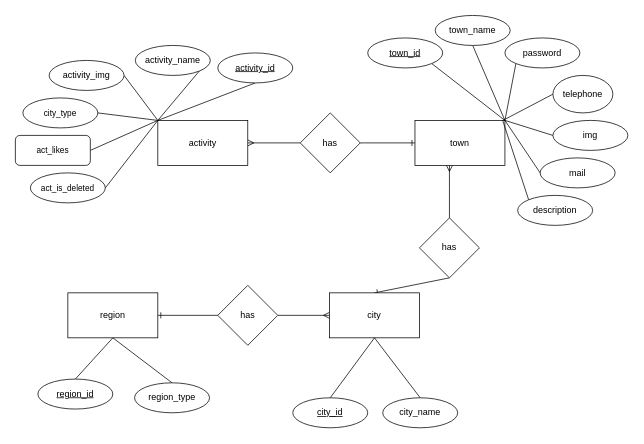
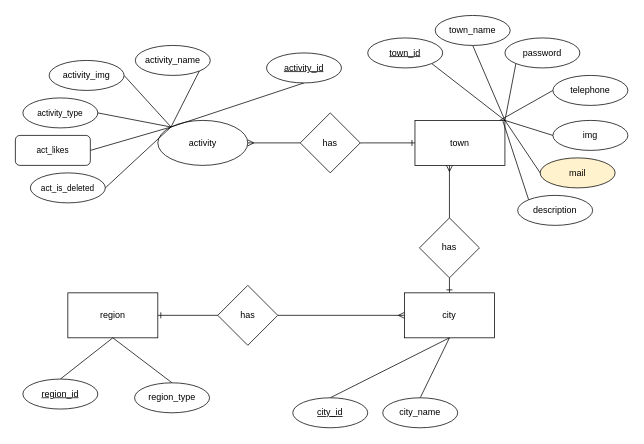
  <mxCell id="0" />
  <mxCell id="1" parent="0" />
  <mxCell id="2" value="" style="edgeStyle=orthogonalEdgeStyle;rounded=0;orthogonalLoop=1;jettySize=auto;html=1;startArrow=ERone;startFill=0;endArrow=none;endFill=0;" edge="1" parent="1" source="3" target="5"><mxGeometry relative="1" as="geometry" /></mxCell>
  <mxCell id="3" value="region" style="whiteSpace=wrap;html=1;" vertex="1" parent="1"><mxGeometry x="90" y="390" width="120" height="60" as="geometry" /></mxCell>
  <mxCell id="4" value="" style="edgeStyle=orthogonalEdgeStyle;rounded=0;orthogonalLoop=1;jettySize=auto;html=1;endArrow=ERmany;endFill=0;" edge="1" parent="1" source="5" target="7"><mxGeometry relative="1" as="geometry" /></mxCell>
  <mxCell id="5" value="has" style="rhombus;whiteSpace=wrap;html=1;" vertex="1" parent="1"><mxGeometry x="290" y="380" width="80" height="80" as="geometry" /></mxCell>
  <mxCell id="6" style="edgeStyle=none;shape=connector;rounded=0;orthogonalLoop=1;jettySize=auto;html=1;exitX=0.5;exitY=0;exitDx=0;exitDy=0;entryX=0.5;entryY=1;entryDx=0;entryDy=0;labelBackgroundColor=default;strokeColor=default;fontFamily=Helvetica;fontSize=11;fontColor=default;endArrow=none;endFill=0;startArrow=ERone;startFill=0;" edge="1" parent="1" source="7" target="9"><mxGeometry relative="1" as="geometry" /></mxCell>
- <mxCell id="7" value="city" style="whiteSpace=wrap;html=1;" vertex="1" parent="1"><mxGeometry x="439" y="390" width="120" height="60" as="geometry" /></mxCell>
+ <mxCell id="7" value="city" style="whiteSpace=wrap;html=1;" vertex="1" parent="1"><mxGeometry x="539" y="390" width="120" height="60" as="geometry" /></mxCell>
  <mxCell id="8" value="" style="edgeStyle=orthogonalEdgeStyle;rounded=0;orthogonalLoop=1;jettySize=auto;html=1;endArrow=ERmany;endFill=0;exitX=0.5;exitY=0;exitDx=0;exitDy=0;" edge="1" parent="1" source="9" target="11"><mxGeometry relative="1" as="geometry"><mxPoint x="593" y="280" as="sourcePoint" /><Array as="points"><mxPoint x="599" y="250" /><mxPoint x="599" y="250" /></Array></mxGeometry></mxCell>
  <mxCell id="9" value="has" style="rhombus;whiteSpace=wrap;html=1;" vertex="1" parent="1"><mxGeometry x="559" y="290" width="80" height="80" as="geometry" /></mxCell>
  <mxCell id="10" value="" style="edgeStyle=none;shape=connector;rounded=0;orthogonalLoop=1;jettySize=auto;html=1;labelBackgroundColor=default;strokeColor=default;fontFamily=Helvetica;fontSize=11;fontColor=default;endArrow=none;endFill=0;startArrow=ERone;startFill=0;" edge="1" parent="1" source="11" target="26"><mxGeometry relative="1" as="geometry" /></mxCell>
  <mxCell id="11" value="town" style="whiteSpace=wrap;html=1;" vertex="1" parent="1"><mxGeometry x="553" y="160" width="120" height="60" as="geometry" /></mxCell>
  <mxCell id="12" style="edgeStyle=none;shape=connector;rounded=0;orthogonalLoop=1;jettySize=auto;html=1;exitX=1;exitY=1;exitDx=0;exitDy=0;labelBackgroundColor=default;strokeColor=default;fontFamily=Helvetica;fontSize=11;fontColor=default;endArrow=none;endFill=0;entryX=1;entryY=0;entryDx=0;entryDy=0;" edge="1" parent="1" source="13" target="11"><mxGeometry relative="1" as="geometry"><mxPoint x="609" y="170" as="targetPoint" /><mxPoint x="540" y="100" as="sourcePoint" /></mxGeometry></mxCell>
  <mxCell id="13" value="town_id" style="ellipse;whiteSpace=wrap;html=1;align=center;fontStyle=4;" vertex="1" parent="1"><mxGeometry x="490" y="50" width="100" height="40" as="geometry" /></mxCell>
  <mxCell id="14" style="edgeStyle=none;shape=connector;rounded=0;orthogonalLoop=1;jettySize=auto;html=1;exitX=0.5;exitY=0;exitDx=0;exitDy=0;labelBackgroundColor=default;strokeColor=default;fontFamily=Helvetica;fontSize=11;fontColor=default;endArrow=none;endFill=0;entryX=0.5;entryY=1;entryDx=0;entryDy=0;" edge="1" parent="1" source="15" target="7"><mxGeometry relative="1" as="geometry"><mxPoint x="689" y="380" as="targetPoint" /></mxGeometry></mxCell>
  <mxCell id="15" value="city_id" style="ellipse;whiteSpace=wrap;html=1;align=center;fontStyle=4;" vertex="1" parent="1"><mxGeometry x="390" y="530" width="100" height="40" as="geometry" /></mxCell>
  <mxCell id="16" style="edgeStyle=none;shape=connector;rounded=0;orthogonalLoop=1;jettySize=auto;html=1;exitX=0.5;exitY=0;exitDx=0;exitDy=0;entryX=0.5;entryY=1;entryDx=0;entryDy=0;labelBackgroundColor=default;strokeColor=default;fontFamily=Helvetica;fontSize=11;fontColor=default;endArrow=none;endFill=0;" edge="1" parent="1" source="17" target="3"><mxGeometry relative="1" as="geometry" /></mxCell>
- <mxCell id="17" value="region_id" style="ellipse;whiteSpace=wrap;html=1;align=center;fontStyle=4;" vertex="1" parent="1"><mxGeometry x="50" y="505" width="100" height="40" as="geometry" /></mxCell>
+ <mxCell id="17" value="region_id" style="ellipse;whiteSpace=wrap;html=1;align=center;fontStyle=4;" vertex="1" parent="1"><mxGeometry x="30" y="505" width="100" height="40" as="geometry" /></mxCell>
  <mxCell id="18" style="edgeStyle=none;shape=connector;rounded=0;orthogonalLoop=1;jettySize=auto;html=1;exitX=0.5;exitY=0;exitDx=0;exitDy=0;labelBackgroundColor=default;strokeColor=default;fontFamily=Helvetica;fontSize=11;fontColor=default;endArrow=none;endFill=0;entryX=0.5;entryY=1;entryDx=0;entryDy=0;" edge="1" parent="1" source="19" target="3"><mxGeometry relative="1" as="geometry"><mxPoint x="469" y="570" as="targetPoint" /></mxGeometry></mxCell>
  <mxCell id="19" value="region_type" style="ellipse;whiteSpace=wrap;html=1;align=center;" vertex="1" parent="1"><mxGeometry x="179" y="510" width="100" height="40" as="geometry" /></mxCell>
  <mxCell id="20" style="edgeStyle=none;shape=connector;rounded=0;orthogonalLoop=1;jettySize=auto;html=1;exitX=0.5;exitY=0;exitDx=0;exitDy=0;labelBackgroundColor=default;strokeColor=default;fontFamily=Helvetica;fontSize=11;fontColor=default;endArrow=none;endFill=0;" edge="1" parent="1" source="15" target="15"><mxGeometry relative="1" as="geometry" /></mxCell>
  <mxCell id="21" style="edgeStyle=none;shape=connector;rounded=0;orthogonalLoop=1;jettySize=auto;html=1;exitX=0.5;exitY=0;exitDx=0;exitDy=0;entryX=0.5;entryY=1;entryDx=0;entryDy=0;labelBackgroundColor=default;strokeColor=default;fontFamily=Helvetica;fontSize=11;fontColor=default;endArrow=none;endFill=0;" edge="1" parent="1" source="22" target="7"><mxGeometry relative="1" as="geometry" /></mxCell>
  <mxCell id="22" value="city_name" style="ellipse;whiteSpace=wrap;html=1;align=center;" vertex="1" parent="1"><mxGeometry x="510" y="530" width="100" height="40" as="geometry" /></mxCell>
  <mxCell id="23" style="edgeStyle=none;shape=connector;rounded=0;orthogonalLoop=1;jettySize=auto;html=1;exitX=0.5;exitY=1;exitDx=0;exitDy=0;entryX=1;entryY=0;entryDx=0;entryDy=0;labelBackgroundColor=default;strokeColor=default;fontFamily=Helvetica;fontSize=11;fontColor=default;endArrow=none;endFill=0;" edge="1" parent="1" source="24" target="11"><mxGeometry relative="1" as="geometry" /></mxCell>
  <mxCell id="24" value="town_name" style="ellipse;whiteSpace=wrap;html=1;align=center;" vertex="1" parent="1"><mxGeometry x="580" y="20" width="100" height="40" as="geometry" /></mxCell>
  <mxCell id="25" value="" style="edgeStyle=none;shape=connector;rounded=0;orthogonalLoop=1;jettySize=auto;html=1;labelBackgroundColor=default;strokeColor=default;fontFamily=Helvetica;fontSize=11;fontColor=default;endArrow=ERmany;endFill=0;" edge="1" parent="1" source="26" target="27"><mxGeometry relative="1" as="geometry" /></mxCell>
  <mxCell id="26" value="has" style="rhombus;whiteSpace=wrap;html=1;" vertex="1" parent="1"><mxGeometry x="400" y="150" width="80" height="80" as="geometry" /></mxCell>
- <mxCell id="27" value="activity" style="whiteSpace=wrap;html=1;" vertex="1" parent="1"><mxGeometry x="210" y="160" width="120" height="60" as="geometry" /></mxCell>
+ <mxCell id="27" value="activity" style="ellipse;whiteSpace=wrap;html=1;" vertex="1" parent="1"><mxGeometry x="210" y="160" width="120" height="60" as="geometry" /></mxCell>
  <mxCell id="28" style="edgeStyle=none;shape=connector;rounded=0;orthogonalLoop=1;jettySize=auto;html=1;exitX=0.5;exitY=1;exitDx=0;exitDy=0;entryX=0;entryY=0;entryDx=0;entryDy=0;labelBackgroundColor=default;strokeColor=default;fontFamily=Helvetica;fontSize=11;fontColor=default;endArrow=none;endFill=0;" edge="1" parent="1" source="29" target="27"><mxGeometry relative="1" as="geometry" /></mxCell>
- <mxCell id="29" value="activity_id" style="ellipse;whiteSpace=wrap;html=1;align=center;fontStyle=4;" vertex="1" parent="1"><mxGeometry x="290" y="70" width="100" height="40" as="geometry" /></mxCell>
+ <mxCell id="29" value="activity_id" style="ellipse;whiteSpace=wrap;html=1;align=center;fontStyle=4;" vertex="1" parent="1"><mxGeometry x="355" y="70" width="100" height="40" as="geometry" /></mxCell>
  <mxCell id="30" style="edgeStyle=none;shape=connector;rounded=0;orthogonalLoop=1;jettySize=auto;html=1;exitX=1;exitY=0.5;exitDx=0;exitDy=0;entryX=0;entryY=0;entryDx=0;entryDy=0;labelBackgroundColor=default;strokeColor=default;fontFamily=Helvetica;fontSize=11;fontColor=default;endArrow=none;endFill=0;" edge="1" parent="1" source="31" target="27"><mxGeometry relative="1" as="geometry" /></mxCell>
  <mxCell id="31" value="activity_img" style="ellipse;whiteSpace=wrap;html=1;align=center;" vertex="1" parent="1"><mxGeometry x="65" y="80" width="100" height="40" as="geometry" /></mxCell>
  <mxCell id="32" style="edgeStyle=none;shape=connector;rounded=0;orthogonalLoop=1;jettySize=auto;html=1;exitX=1;exitY=1;exitDx=0;exitDy=0;entryX=0;entryY=0;entryDx=0;entryDy=0;labelBackgroundColor=default;strokeColor=default;fontFamily=Helvetica;fontSize=11;fontColor=default;endArrow=none;endFill=0;" edge="1" parent="1" source="33" target="27"><mxGeometry relative="1" as="geometry" /></mxCell>
  <mxCell id="33" value="activity_name" style="ellipse;whiteSpace=wrap;html=1;align=center;" vertex="1" parent="1"><mxGeometry x="180" y="60" width="100" height="40" as="geometry" /></mxCell>
  <mxCell id="34" style="edgeStyle=none;shape=connector;rounded=0;orthogonalLoop=1;jettySize=auto;html=1;exitX=1;exitY=0.5;exitDx=0;exitDy=0;labelBackgroundColor=default;strokeColor=default;fontFamily=Helvetica;fontSize=11;fontColor=default;endArrow=none;endFill=0;entryX=0;entryY=0;entryDx=0;entryDy=0;" edge="1" parent="1" source="35" target="27"><mxGeometry relative="1" as="geometry"><mxPoint x="270" y="170" as="targetPoint" /></mxGeometry></mxCell>
- <mxCell id="35" value="city_type" style="ellipse;whiteSpace=wrap;html=1;align=center;fontFamily=Helvetica;fontSize=11;fontColor=default;" vertex="1" parent="1"><mxGeometry x="30" y="130" width="100" height="40" as="geometry" /></mxCell>
+ <mxCell id="35" value="activity_type" style="ellipse;whiteSpace=wrap;html=1;align=center;fontFamily=Helvetica;fontSize=11;fontColor=default;" vertex="1" parent="1"><mxGeometry x="30" y="130" width="100" height="40" as="geometry" /></mxCell>
  <mxCell id="36" style="edgeStyle=none;shape=connector;rounded=0;orthogonalLoop=1;jettySize=auto;html=1;exitX=1;exitY=0.5;exitDx=0;exitDy=0;entryX=0;entryY=0;entryDx=0;entryDy=0;labelBackgroundColor=default;strokeColor=default;fontFamily=Helvetica;fontSize=11;fontColor=default;endArrow=none;endFill=0;" edge="1" parent="1" source="37" target="27"><mxGeometry relative="1" as="geometry" /></mxCell>
  <mxCell id="37" value="act_is_deleted" style="ellipse;whiteSpace=wrap;html=1;align=center;fontFamily=Helvetica;fontSize=11;fontColor=default;" vertex="1" parent="1"><mxGeometry x="40" y="230" width="100" height="40" as="geometry" /></mxCell>
  <mxCell id="38" style="edgeStyle=none;shape=connector;rounded=0;orthogonalLoop=1;jettySize=auto;html=1;exitX=1;exitY=0.5;exitDx=0;exitDy=0;labelBackgroundColor=default;strokeColor=default;fontFamily=Helvetica;fontSize=11;fontColor=default;endArrow=none;endFill=0;entryX=0;entryY=0;entryDx=0;entryDy=0;" edge="1" parent="1" source="39" target="27"><mxGeometry relative="1" as="geometry"><mxPoint x="270" y="170" as="targetPoint" /></mxGeometry></mxCell>
  <mxCell id="39" value="act_likes" style="whiteSpace=wrap;html=1;align=center;fontFamily=Helvetica;fontSize=11;fontColor=default;rounded=1;" vertex="1" parent="1"><mxGeometry x="20" y="180" width="100" height="40" as="geometry" /></mxCell>
  <mxCell id="40" style="edgeStyle=none;shape=connector;rounded=0;orthogonalLoop=1;jettySize=auto;html=1;exitX=0;exitY=1;exitDx=0;exitDy=0;entryX=1;entryY=0;entryDx=0;entryDy=0;labelBackgroundColor=default;strokeColor=default;fontFamily=Helvetica;fontSize=11;fontColor=default;endArrow=none;endFill=0;" edge="1" parent="1" source="41" target="11"><mxGeometry relative="1" as="geometry" /></mxCell>
  <mxCell id="41" value="password" style="ellipse;whiteSpace=wrap;html=1;align=center;" vertex="1" parent="1"><mxGeometry x="673" y="50" width="100" height="40" as="geometry" /></mxCell>
  <mxCell id="42" style="edgeStyle=none;shape=connector;rounded=0;orthogonalLoop=1;jettySize=auto;html=1;exitX=0;exitY=0.5;exitDx=0;exitDy=0;labelBackgroundColor=default;strokeColor=default;fontFamily=Helvetica;fontSize=11;fontColor=default;endArrow=none;endFill=0;" edge="1" parent="1" source="43" target="11"><mxGeometry relative="1" as="geometry"><mxPoint x="731.799" y="134.204" as="sourcePoint" /></mxGeometry></mxCell>
- <mxCell id="43" value="telephone" style="ellipse;whiteSpace=wrap;html=1;align=center;" vertex="1" parent="1"><mxGeometry x="737" y="100" width="80" height="50" as="geometry" /></mxCell>
+ <mxCell id="43" value="telephone" style="ellipse;whiteSpace=wrap;html=1;align=center;" vertex="1" parent="1"><mxGeometry x="737" y="100" width="100" height="40" as="geometry" /></mxCell>
  <mxCell id="44" style="edgeStyle=none;shape=connector;rounded=0;orthogonalLoop=1;jettySize=auto;html=1;exitX=0;exitY=0.5;exitDx=0;exitDy=0;entryX=1;entryY=0;entryDx=0;entryDy=0;labelBackgroundColor=default;strokeColor=default;fontFamily=Helvetica;fontSize=11;fontColor=default;endArrow=none;endFill=0;" edge="1" parent="1" source="45" target="11"><mxGeometry relative="1" as="geometry"><mxPoint x="717" y="180" as="sourcePoint" /></mxGeometry></mxCell>
  <mxCell id="45" value="img" style="ellipse;whiteSpace=wrap;html=1;align=center;" vertex="1" parent="1"><mxGeometry x="737" y="160" width="100" height="40" as="geometry" /></mxCell>
  <mxCell id="46" style="edgeStyle=none;shape=connector;rounded=0;orthogonalLoop=1;jettySize=auto;html=1;exitX=0;exitY=0.5;exitDx=0;exitDy=0;entryX=1;entryY=0;entryDx=0;entryDy=0;labelBackgroundColor=default;strokeColor=default;fontFamily=Helvetica;fontSize=11;fontColor=default;endArrow=none;endFill=0;" edge="1" parent="1" source="47" target="11"><mxGeometry relative="1" as="geometry" /></mxCell>
- <mxCell id="47" value="mail" style="ellipse;whiteSpace=wrap;html=1;align=center;" vertex="1" parent="1"><mxGeometry x="720" y="210" width="100" height="40" as="geometry" /></mxCell>
+ <mxCell id="47" value="mail" style="ellipse;whiteSpace=wrap;html=1;align=center;fillColor=#fff2cc;" vertex="1" parent="1"><mxGeometry x="720" y="210" width="100" height="40" as="geometry" /></mxCell>
  <mxCell id="48" style="edgeStyle=none;shape=connector;rounded=0;orthogonalLoop=1;jettySize=auto;html=1;exitX=0;exitY=0;exitDx=0;exitDy=0;labelBackgroundColor=default;strokeColor=default;fontFamily=Helvetica;fontSize=11;fontColor=default;endArrow=none;endFill=0;" edge="1" parent="1" source="49"><mxGeometry relative="1" as="geometry"><mxPoint x="670" y="160" as="targetPoint" /></mxGeometry></mxCell>
  <mxCell id="49" value="description" style="ellipse;whiteSpace=wrap;html=1;align=center;" vertex="1" parent="1"><mxGeometry x="690" y="260" width="100" height="40" as="geometry" /></mxCell>
